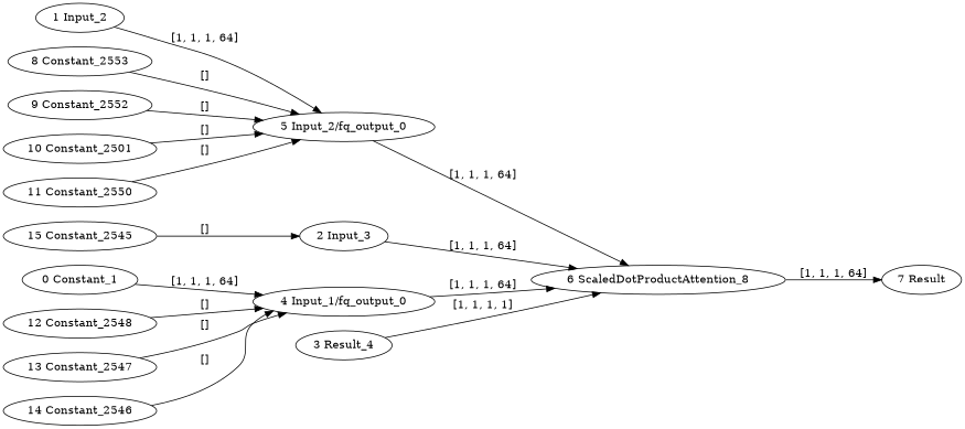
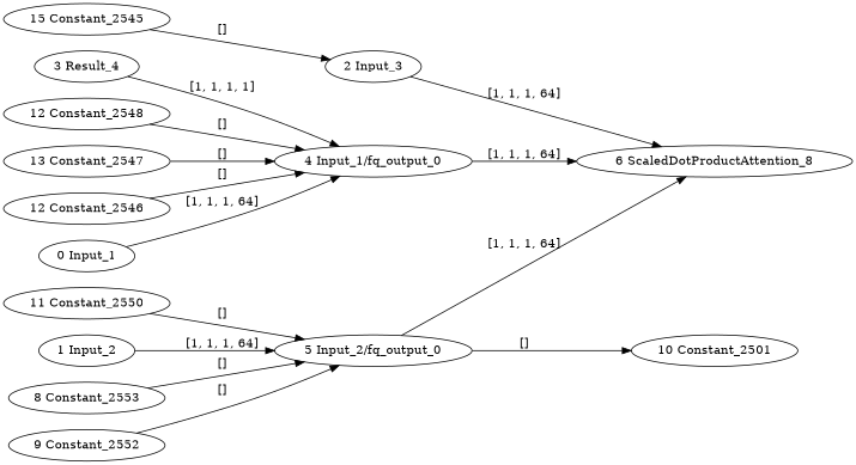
  strict digraph {
    rankdir=LR
    node [type=Constant]
    edge [style=solid]
-   "0 Input_1" [type=Parameter label="0 Constant_1"]
+   "0 Input_1" [type=Parameter]
    "4 Input_1/fq_output_0" [type=FakeQuantize]
    n3 [label="6 ScaledDotProductAttention_8" type=ScaledDotProductAttention]
    "1 Input_2" [type=Parameter]
    "5 Input_2/fq_output_0" [type=FakeQuantize]
    "2 Input_3" [type=Parameter]
-   "7 Result" [type=Result]
    n8 [label="3 Result_4" type=Parameter]
    "8 Constant_2553"
    "9 Constant_2552"
    n11 [label="10 Constant_2501"]
    "11 Constant_2550"
    "12 Constant_2548"
    "13 Constant_2547"
-   "14 Constant_2546"
+   "14 Constant_2546" [label="12 Constant_2546"]
    "15 Constant_2545"
    "0 Input_1" -> "4 Input_1/fq_output_0" [label="[1, 1, 1, 64]"]
    "4 Input_1/fq_output_0" -> n3 [label="[1, 1, 1, 64]"]
-   n3 -> "7 Result" [label="[1, 1, 1, 64]"]
    "1 Input_2" -> "5 Input_2/fq_output_0" [label="[1, 1, 1, 64]"]
    "5 Input_2/fq_output_0" -> n3 [label="[1, 1, 1, 64]"]
    "2 Input_3" -> n3 [label="[1, 1, 1, 64]"]
-   n8 -> n3 [label="[1, 1, 1, 1]"]
+   n8 -> "4 Input_1/fq_output_0" [label="[1, 1, 1, 1]"]
    "8 Constant_2553" -> "5 Input_2/fq_output_0" [label="[]"]
    "9 Constant_2552" -> "5 Input_2/fq_output_0" [label="[]"]
-   n11 -> "5 Input_2/fq_output_0" [label="[]"]
+   "5 Input_2/fq_output_0" -> n11 [label="[]"]
    "11 Constant_2550" -> "5 Input_2/fq_output_0" [label="[]"]
    "12 Constant_2548" -> "4 Input_1/fq_output_0" [label="[]"]
    "13 Constant_2547" -> "4 Input_1/fq_output_0" [label="[]"]
    "14 Constant_2546" -> "4 Input_1/fq_output_0" [label="[]"]
    "15 Constant_2545" -> "2 Input_3" [label="[]"]
  }
